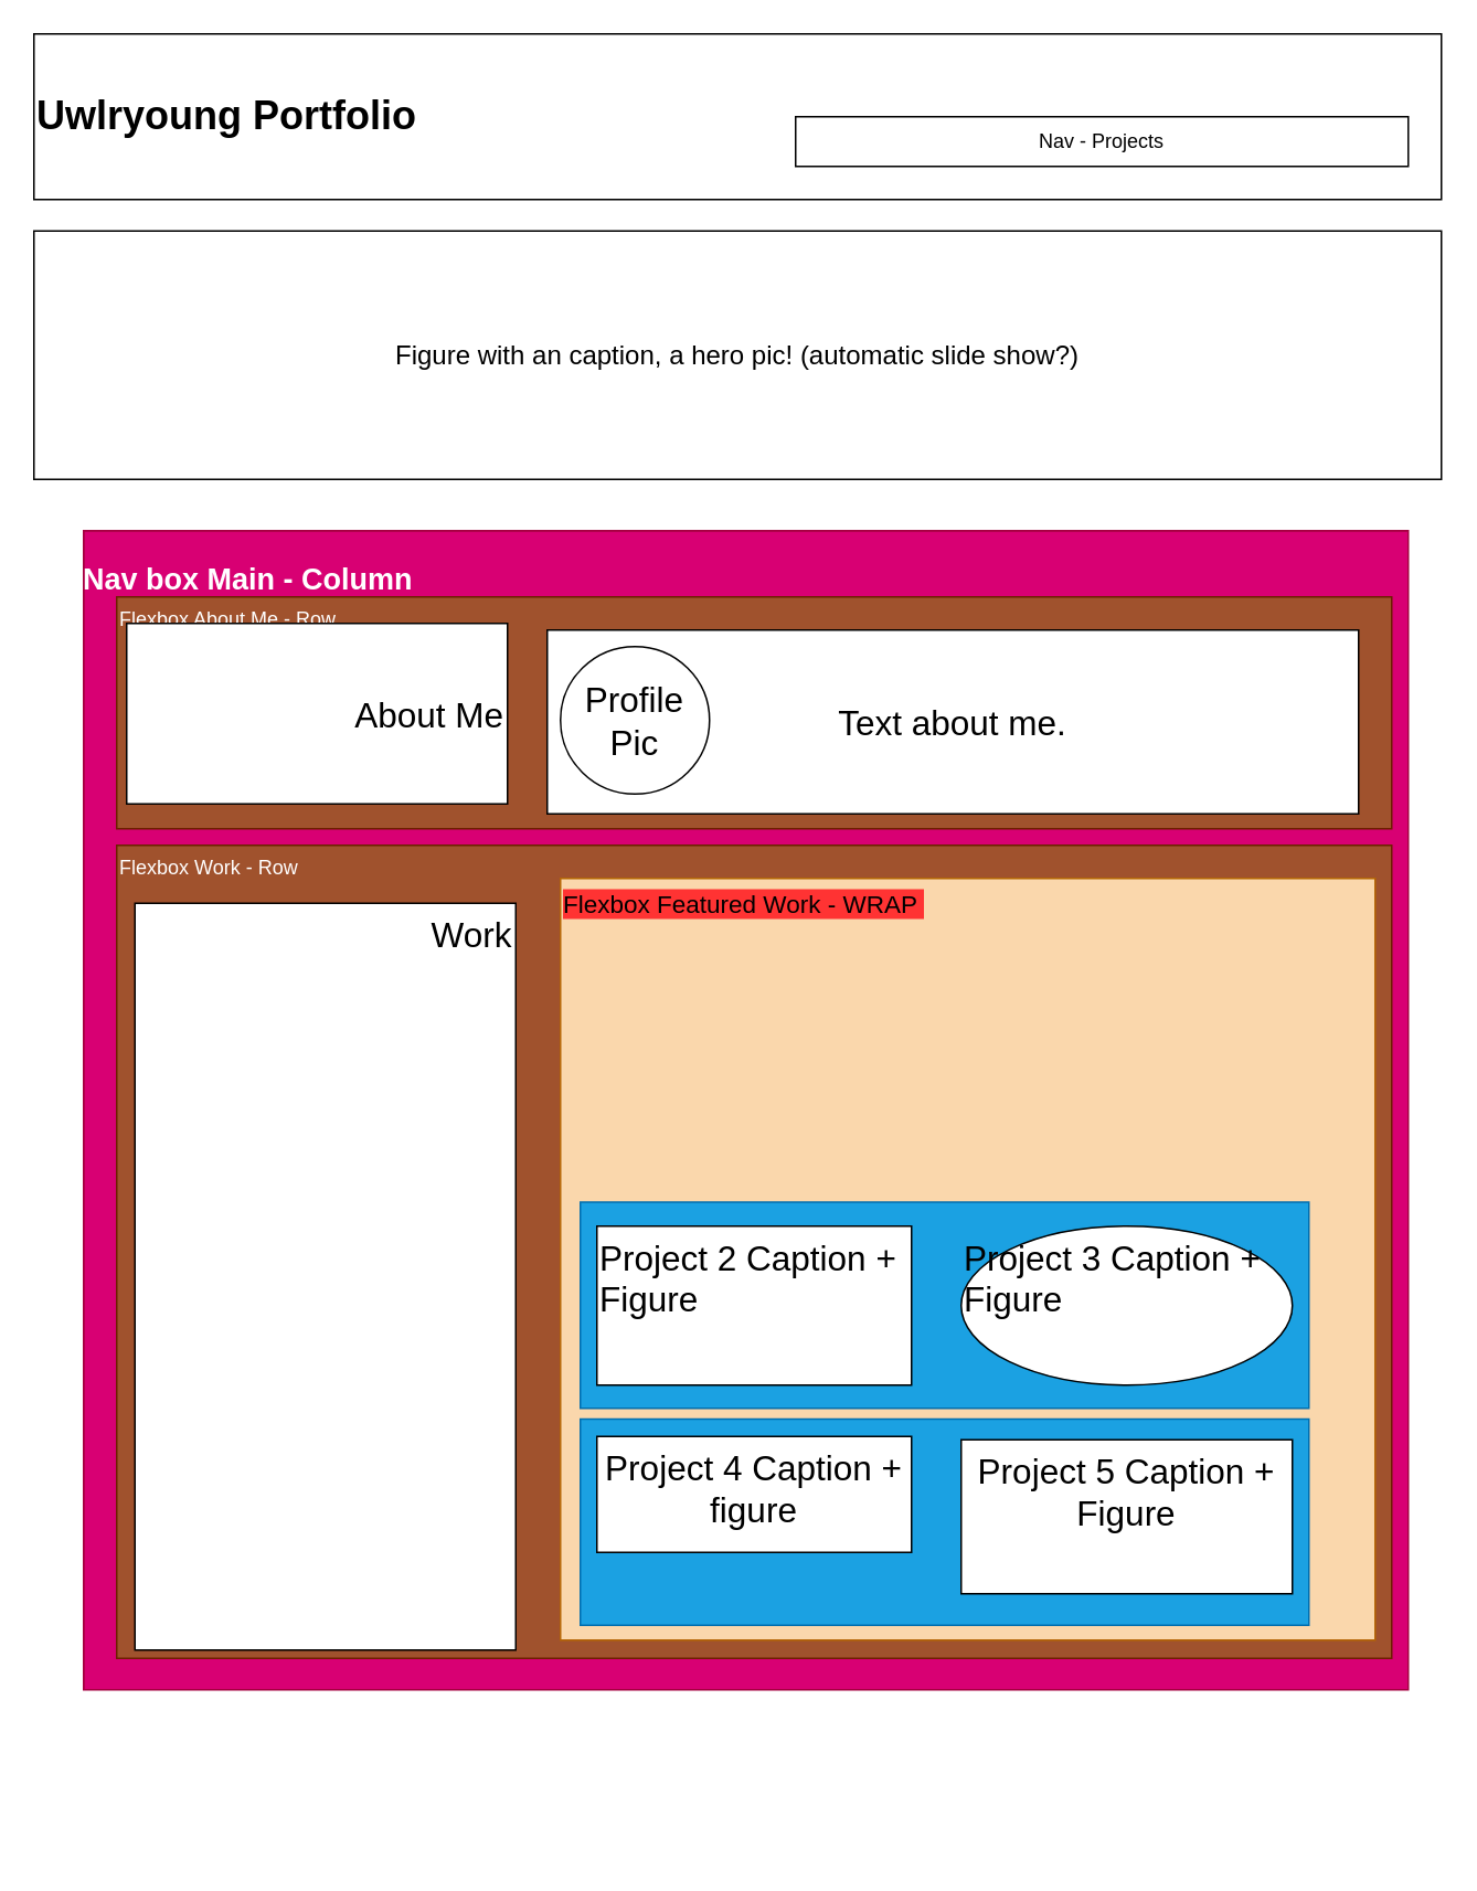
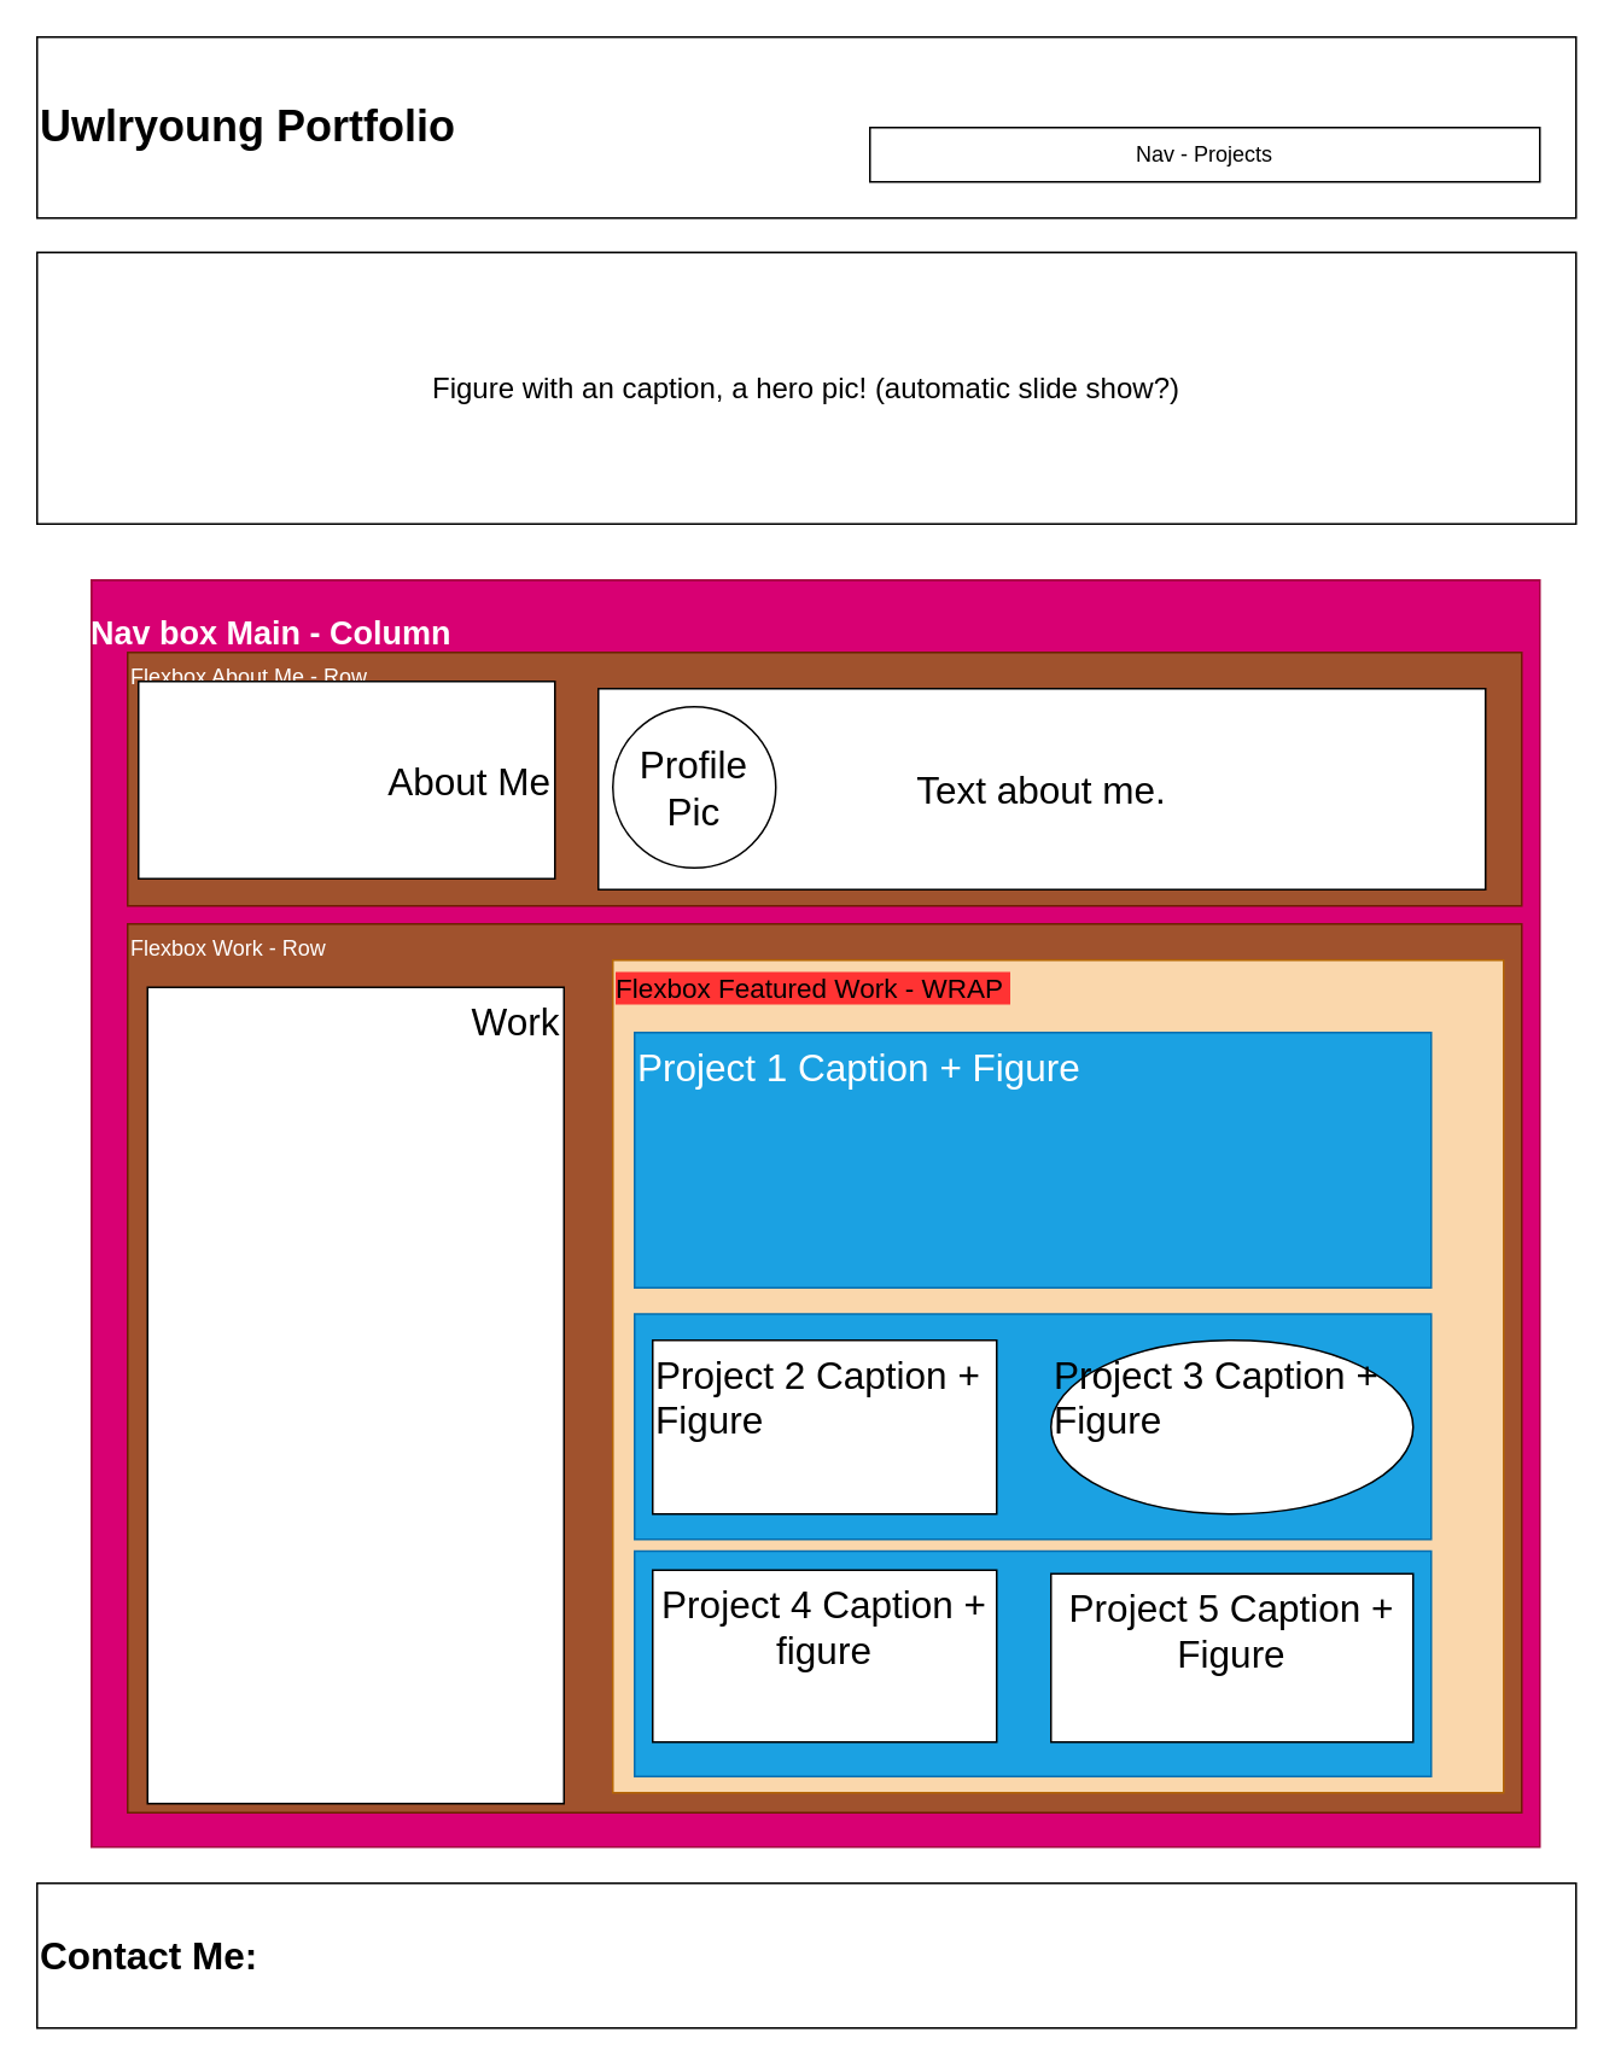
  <mxCell id="0" />
  <mxCell id="1" parent="0" />
  <mxCell id="2" value="&lt;h2&gt;Nav box Main - Column&lt;/h2&gt;" style="shape=internalStorage;whiteSpace=wrap;html=1;backgroundOutline=1;dx=0;dy=0;align=left;verticalAlign=top;fillColor=#d80073;fontColor=#ffffff;strokeColor=#A50040;spacing=0;" parent="1" vertex="1"><mxGeometry x="50" y="320" width="800" height="700" as="geometry" /></mxCell>
  <mxCell id="3" value="Flexbox About Me - Row" style="rounded=0;whiteSpace=wrap;html=1;fillColor=#a0522d;fontColor=#ffffff;strokeColor=#6D1F00;align=left;verticalAlign=top;" parent="1" vertex="1"><mxGeometry x="70" y="360" width="770" height="140" as="geometry" /></mxCell>
  <mxCell id="4" value="Flexbox Work - Row" style="rounded=0;whiteSpace=wrap;html=1;fillColor=#a0522d;fontColor=#ffffff;strokeColor=#6D1F00;align=left;verticalAlign=top;" parent="1" vertex="1"><mxGeometry x="70" y="510" width="770" height="491" as="geometry" /></mxCell>
  <mxCell id="5" value="&lt;h1&gt;Uwlryoung Portfolio&lt;/h1&gt;" style="rounded=0;whiteSpace=wrap;html=1;align=left;" parent="1" vertex="1"><mxGeometry width="850" height="100" as="geometry" x="20" y="20" /></mxCell>
  <mxCell id="6" value="Nav - Projects" style="rounded=0;whiteSpace=wrap;html=1;" parent="1" vertex="1"><mxGeometry x="480" y="70" width="370" height="30" as="geometry" /></mxCell>
+ <mxCell id="7" value="&lt;h2&gt;&lt;font style=&quot;font-size: 21px;&quot;&gt;Contact Me:&amp;nbsp;&lt;/font&gt;&lt;/h2&gt;" style="rounded=0;whiteSpace=wrap;html=1;align=left;" parent="1" vertex="1"><mxGeometry y="1040" width="850" height="80" as="geometry" x="20" /></mxCell>
  <mxCell id="8" value="&lt;font style=&quot;font-size: 16px;&quot;&gt;Figure with an caption, a hero pic! (automatic slide show?)&lt;/font&gt;" style="rounded=0;whiteSpace=wrap;html=1;" parent="1" vertex="1"><mxGeometry y="139" width="850" height="150" as="geometry" x="20" /></mxCell>
  <mxCell id="9" value="Flexbox Featured Work - WRAP&amp;nbsp;" style="rounded=0;whiteSpace=wrap;html=1;labelBackgroundColor=#FF3333;fontSize=15;fillColor=#fad7ac;strokeColor=#b46504;align=left;verticalAlign=top;" parent="1" vertex="1"><mxGeometry x="338" y="530" width="492" height="460" as="geometry" /></mxCell>
+ <mxCell id="10" value="Project 1 Caption + Figure" style="rounded=0;whiteSpace=wrap;html=1;fontSize=21;verticalAlign=top;align=left;fillColor=#1ba1e2;fontColor=#ffffff;strokeColor=#006EAF;" parent="1" vertex="1"><mxGeometry x="350" y="570" width="440" height="141" as="geometry" /></mxCell>
  <mxCell id="11" value="" style="rounded=0;whiteSpace=wrap;html=1;fillColor=#1ba1e2;fontColor=#ffffff;strokeColor=#006EAF;" vertex="1" parent="1"><mxGeometry x="350" y="725.5" width="440" height="124.5" as="geometry" /></mxCell>
  <mxCell id="12" value="Project 3 Caption + Figure" style="ellipse;whiteSpace=wrap;html=1;fontSize=21;align=left;verticalAlign=top;" parent="1" vertex="1"><mxGeometry x="580" y="740" width="200" height="96" as="geometry" /></mxCell>
  <mxCell id="13" value="Project 2 Caption + Figure" style="rounded=0;whiteSpace=wrap;html=1;fontSize=21;align=left;verticalAlign=top;" parent="1" vertex="1"><mxGeometry x="360" y="740" width="190" height="96" as="geometry" /></mxCell>
  <mxCell id="14" value="" style="rounded=0;whiteSpace=wrap;html=1;fillColor=#1ba1e2;fontColor=#ffffff;strokeColor=#006EAF;" vertex="1" parent="1"><mxGeometry x="350" y="856.5" width="440" height="124.5" as="geometry" /></mxCell>
- <mxCell id="15" value="Project 4 Caption + figure" style="rounded=0;whiteSpace=wrap;html=1;fontSize=21;verticalAlign=top;" parent="1" vertex="1"><mxGeometry x="360" y="867" width="190" height="70" as="geometry" /></mxCell>
+ <mxCell id="15" value="Project 4 Caption + figure" style="rounded=0;whiteSpace=wrap;html=1;fontSize=21;verticalAlign=top;" parent="1" vertex="1"><mxGeometry x="360" y="867" width="190" height="95" as="geometry" /></mxCell>
  <mxCell id="16" value="Project 5 Caption + Figure" style="rounded=0;whiteSpace=wrap;html=1;fontSize=21;verticalAlign=top;" parent="1" vertex="1"><mxGeometry x="580" y="869" width="200" height="93" as="geometry" /></mxCell>
  <mxCell id="17" value="&amp;nbsp;About Me" style="rounded=0;whiteSpace=wrap;html=1;fontSize=21;align=right;" parent="1" vertex="1"><mxGeometry x="76" y="376" width="230" height="109" as="geometry" /></mxCell>
  <mxCell id="18" value="Text about me." style="rounded=0;whiteSpace=wrap;html=1;fontSize=21;" parent="1" vertex="1"><mxGeometry x="330" y="380" width="490" height="111" as="geometry" /></mxCell>
  <mxCell id="19" value="Work" style="rounded=0;whiteSpace=wrap;html=1;fontSize=21;align=right;verticalAlign=top;" parent="1" vertex="1"><mxGeometry x="81" y="545" width="230" height="451" as="geometry" /></mxCell>
  <mxCell id="20" value="Profile Pic" style="ellipse;whiteSpace=wrap;html=1;fontSize=21;" parent="1" vertex="1"><mxGeometry x="338" y="390" width="90" height="89" as="geometry" /></mxCell>
